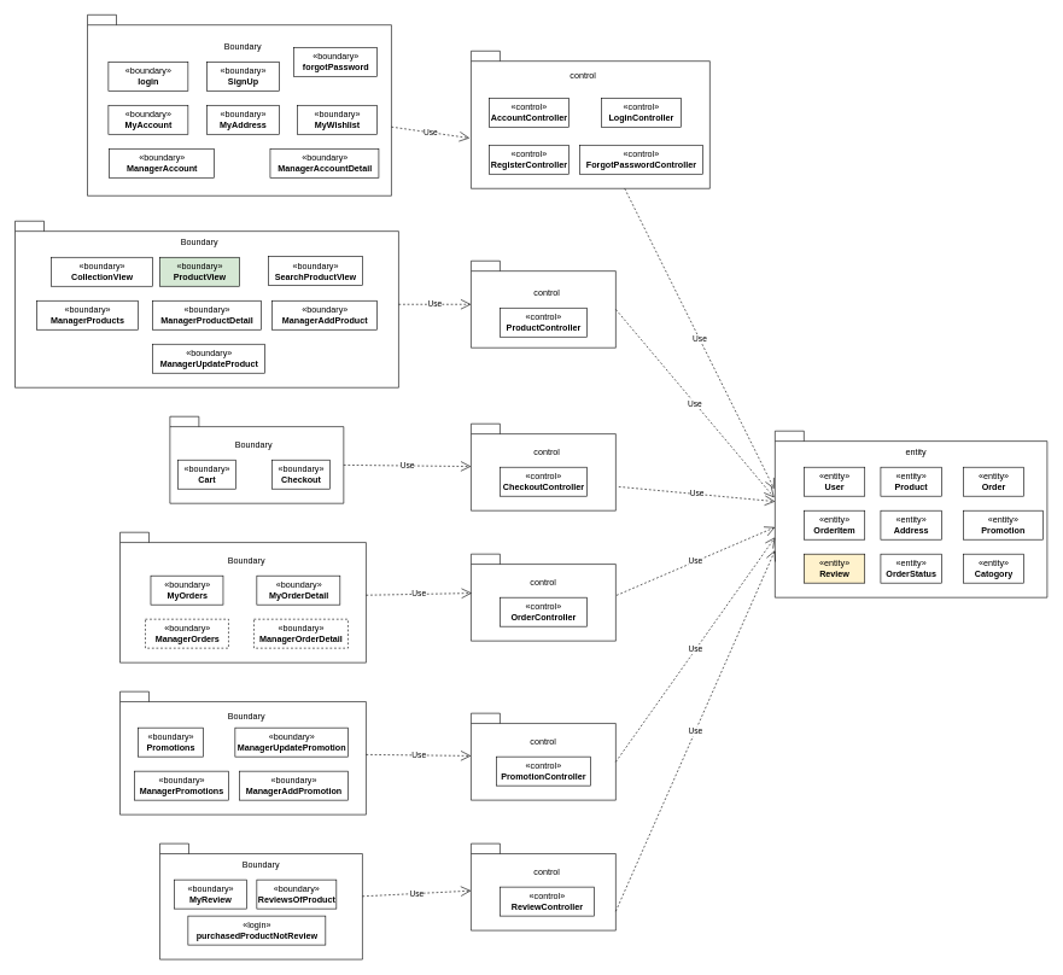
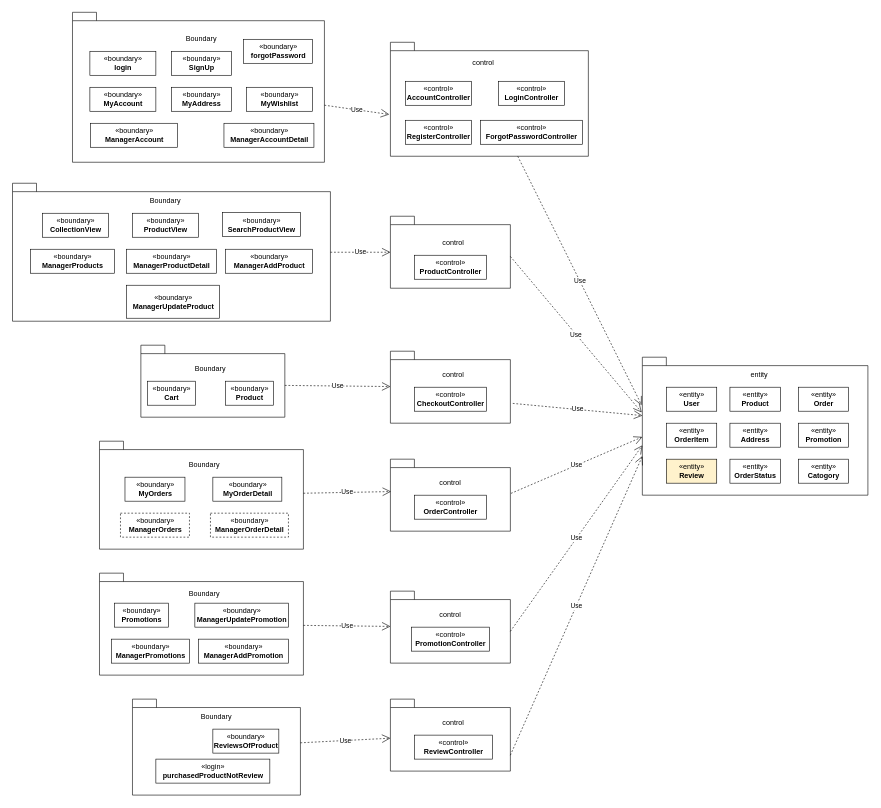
  <mxCell id="0" />
  <mxCell id="1" parent="0" />
  <mxCell id="2" value="" style="shape=folder;fontStyle=1;spacingTop=10;tabWidth=40;tabHeight=14;tabPosition=left;html=1;" vertex="1" parent="1"><mxGeometry x="120" y="20" width="420" height="250" as="geometry" /></mxCell>
  <mxCell id="3" value="«boundary»&lt;br&gt;&lt;b&gt;login&lt;/b&gt;" style="html=1;" vertex="1" parent="1"><mxGeometry x="149" y="85" width="110" height="40" as="geometry" /></mxCell>
  <mxCell id="4" value="«boundary»&lt;br&gt;&lt;b&gt;SignUp&lt;/b&gt;" style="html=1;" vertex="1" parent="1"><mxGeometry x="285" y="85" width="100" height="40" as="geometry" /></mxCell>
  <mxCell id="5" value="«boundary»&lt;br&gt;&lt;b&gt;forgotPassword&lt;/b&gt;" style="html=1;" vertex="1" parent="1"><mxGeometry x="405" y="65" width="115" height="40" as="geometry" /></mxCell>
  <mxCell id="6" value="«boundary»&lt;br&gt;&lt;b&gt;MyAccount&lt;/b&gt;" style="html=1;" vertex="1" parent="1"><mxGeometry x="149" y="145" width="110" height="40" as="geometry" /></mxCell>
  <mxCell id="7" value="" style="shape=folder;fontStyle=1;spacingTop=10;tabWidth=40;tabHeight=14;tabPosition=left;html=1;" vertex="1" parent="1"><mxGeometry x="650" y="70" width="330" height="190" as="geometry" /></mxCell>
  <mxCell id="8" value="«control»&lt;br&gt;&lt;b&gt;AccountController&lt;/b&gt;" style="html=1;" vertex="1" parent="1"><mxGeometry x="675" y="135" width="110" height="40" as="geometry" /></mxCell>
  <mxCell id="9" value="«control»&lt;br&gt;&lt;b&gt;LoginController&lt;/b&gt;" style="html=1;" vertex="1" parent="1"><mxGeometry x="830" y="135" width="110" height="40" as="geometry" /></mxCell>
  <mxCell id="10" value="«control»&lt;br&gt;&lt;b&gt;RegisterController&lt;/b&gt;" style="html=1;" vertex="1" parent="1"><mxGeometry x="675" y="200" width="110" height="40" as="geometry" /></mxCell>
  <mxCell id="11" value="«control»&lt;br&gt;&lt;b&gt;ForgotPasswordController&lt;/b&gt;" style="html=1;" vertex="1" parent="1"><mxGeometry x="800" y="200" width="170" height="40" as="geometry" /></mxCell>
  <mxCell id="12" value="" style="shape=folder;fontStyle=1;spacingTop=10;tabWidth=40;tabHeight=14;tabPosition=left;html=1;" vertex="1" parent="1"><mxGeometry x="20" y="305" width="530" height="230" as="geometry" /></mxCell>
  <mxCell id="13" value="" style="shape=folder;fontStyle=1;spacingTop=10;tabWidth=40;tabHeight=14;tabPosition=left;html=1;" vertex="1" parent="1"><mxGeometry x="650" y="360" width="200" height="120" as="geometry" /></mxCell>
- <mxCell id="14" value="«boundary»&lt;br&gt;&lt;b&gt;CollectionView&lt;/b&gt;" style="html=1;" vertex="1" parent="1"><mxGeometry x="70" y="355" width="140" height="40" as="geometry" /></mxCell>
- <mxCell id="15" value="«boundary»&lt;br&gt;&lt;b&gt;ProductView&lt;/b&gt;" style="html=1;fillColor=#d5e8d4;" vertex="1" parent="1"><mxGeometry x="220" y="355" width="110" height="40" as="geometry" /></mxCell>
+ <mxCell id="14" value="«boundary»&lt;br&gt;&lt;b&gt;CollectionView&lt;/b&gt;" style="html=1;" vertex="1" parent="1"><mxGeometry x="70" y="355" width="110" height="40" as="geometry" /></mxCell>
+ <mxCell id="15" value="«boundary»&lt;br&gt;&lt;b&gt;ProductView&lt;/b&gt;" style="html=1;" vertex="1" parent="1"><mxGeometry x="220" y="355" width="110" height="40" as="geometry" /></mxCell>
  <mxCell id="16" value="«boundary»&lt;br&gt;&lt;b&gt;SearchProductView&lt;/b&gt;" style="html=1;" vertex="1" parent="1"><mxGeometry x="370" y="354" width="130" height="40" as="geometry" /></mxCell>
  <mxCell id="17" value="«boundary»&lt;br&gt;&lt;b&gt;ManagerAccount&lt;/b&gt;" style="html=1;" vertex="1" parent="1"><mxGeometry x="150" y="205" width="145" height="40" as="geometry" /></mxCell>
  <mxCell id="18" value="«boundary»&lt;br&gt;&lt;b&gt;ManagerAccountDetail&lt;/b&gt;" style="html=1;" vertex="1" parent="1"><mxGeometry x="372.5" y="205" width="150" height="40" as="geometry" /></mxCell>
  <mxCell id="19" value="«boundary»&lt;br&gt;&lt;b&gt;MyAddress&lt;/b&gt;" style="html=1;" vertex="1" parent="1"><mxGeometry x="285" y="145" width="100" height="40" as="geometry" /></mxCell>
  <mxCell id="20" value="«boundary»&lt;br&gt;&lt;b&gt;MyWishlist&lt;/b&gt;" style="html=1;" vertex="1" parent="1"><mxGeometry x="410" y="145" width="110" height="40" as="geometry" /></mxCell>
  <mxCell id="21" value="«boundary»&lt;br&gt;&lt;b&gt;ManagerProducts&lt;/b&gt;" style="html=1;" vertex="1" parent="1"><mxGeometry x="50" y="415" width="140" height="40" as="geometry" /></mxCell>
  <mxCell id="22" value="«boundary»&lt;br&gt;&lt;b&gt;ManagerProductDetail&lt;/b&gt;" style="html=1;" vertex="1" parent="1"><mxGeometry x="210" y="415" width="150" height="40" as="geometry" /></mxCell>
  <mxCell id="23" value="«boundary»&lt;br&gt;&lt;b&gt;ManagerAddProduct&lt;/b&gt;" style="html=1;" vertex="1" parent="1"><mxGeometry x="375" y="415" width="145" height="40" as="geometry" /></mxCell>
  <mxCell id="24" value="" style="shape=folder;fontStyle=1;spacingTop=10;tabWidth=40;tabHeight=14;tabPosition=left;html=1;" vertex="1" parent="1"><mxGeometry x="234" y="575" width="240" height="120" as="geometry" /></mxCell>
  <mxCell id="25" value="«boundary»&lt;br&gt;&lt;b&gt;Cart&lt;/b&gt;" style="html=1;" vertex="1" parent="1"><mxGeometry x="245" y="635" width="80" height="40" as="geometry" /></mxCell>
- <mxCell id="26" value="«boundary»&lt;br&gt;&lt;b&gt;Checkout&lt;/b&gt;" style="html=1;" vertex="1" parent="1"><mxGeometry x="375" y="635" width="80" height="40" as="geometry" /></mxCell>
+ <mxCell id="26" value="«boundary»&lt;br&gt;&lt;b&gt;Product&lt;/b&gt;" style="html=1;" vertex="1" parent="1"><mxGeometry x="375" y="635" width="80" height="40" as="geometry" /></mxCell>
  <mxCell id="27" value="" style="shape=folder;fontStyle=1;spacingTop=10;tabWidth=40;tabHeight=14;tabPosition=left;html=1;" vertex="1" parent="1"><mxGeometry x="165" y="735" width="340" height="180" as="geometry" /></mxCell>
  <mxCell id="28" value="«boundary»&lt;br&gt;&lt;b&gt;MyOrderDetail&lt;/b&gt;" style="html=1;" vertex="1" parent="1"><mxGeometry x="354" y="795" width="115" height="40" as="geometry" /></mxCell>
  <mxCell id="29" value="«boundary»&lt;br&gt;&lt;b&gt;MyOrders&lt;/b&gt;" style="html=1;" vertex="1" parent="1"><mxGeometry x="207.5" y="795" width="100" height="40" as="geometry" /></mxCell>
  <mxCell id="30" value="«boundary»&lt;br&gt;&lt;b&gt;ManagerOrders&lt;/b&gt;" style="html=1;dashed=1;" vertex="1" parent="1"><mxGeometry x="200" y="855" width="115" height="40" as="geometry" /></mxCell>
  <mxCell id="31" value="«boundary»&lt;br&gt;&lt;b&gt;ManagerOrderDetail&lt;/b&gt;" style="html=1;dashed=1;" vertex="1" parent="1"><mxGeometry x="350" y="855" width="130" height="40" as="geometry" /></mxCell>
  <mxCell id="32" value="" style="shape=folder;fontStyle=1;spacingTop=10;tabWidth=40;tabHeight=14;tabPosition=left;html=1;" vertex="1" parent="1"><mxGeometry x="165" y="955" width="340" height="170" as="geometry" /></mxCell>
  <mxCell id="33" value="«boundary»&lt;br&gt;&lt;b&gt;ManagerPromotions&lt;/b&gt;" style="html=1;" vertex="1" parent="1"><mxGeometry x="185" y="1065" width="130" height="40" as="geometry" /></mxCell>
  <mxCell id="34" value="«boundary»&lt;br&gt;&lt;b&gt;Promotions&lt;/b&gt;" style="html=1;" vertex="1" parent="1"><mxGeometry x="190" y="1005" width="90" height="40" as="geometry" /></mxCell>
  <mxCell id="35" value="«boundary»&lt;br&gt;&lt;b&gt;ManagerAddPromotion&lt;/b&gt;" style="html=1;" vertex="1" parent="1"><mxGeometry x="330" y="1065" width="150" height="40" as="geometry" /></mxCell>
  <mxCell id="36" value="«control»&lt;br&gt;&lt;b&gt;ProductController&lt;/b&gt;" style="html=1;" vertex="1" parent="1"><mxGeometry x="690" y="425" width="120" height="40" as="geometry" /></mxCell>
  <mxCell id="37" value="" style="shape=folder;fontStyle=1;spacingTop=10;tabWidth=40;tabHeight=14;tabPosition=left;html=1;" vertex="1" parent="1"><mxGeometry x="650" y="585" width="200" height="120" as="geometry" /></mxCell>
  <mxCell id="38" value="«control»&lt;br&gt;&lt;b&gt;CheckoutController&lt;/b&gt;" style="html=1;" vertex="1" parent="1"><mxGeometry x="690" y="645" width="120" height="40" as="geometry" /></mxCell>
  <mxCell id="39" value="" style="shape=folder;fontStyle=1;spacingTop=10;tabWidth=40;tabHeight=14;tabPosition=left;html=1;" vertex="1" parent="1"><mxGeometry x="220" y="1165" width="280" height="160" as="geometry" /></mxCell>
  <mxCell id="40" value="«boundary»&lt;br&gt;&lt;b&gt;ManagerUpdatePromotion&lt;/b&gt;" style="html=1;" vertex="1" parent="1"><mxGeometry x="324" y="1005" width="156" height="40" as="geometry" /></mxCell>
- <mxCell id="41" value="«boundary»&lt;br&gt;&lt;b&gt;MyReview&lt;/b&gt;" style="html=1;" vertex="1" parent="1"><mxGeometry x="240" y="1215" width="100" height="40" as="geometry" /></mxCell>
  <mxCell id="42" value="«boundary»&lt;br&gt;&lt;b&gt;ReviewsOfProduct&lt;/b&gt;" style="html=1;" vertex="1" parent="1"><mxGeometry x="354" y="1215" width="110" height="40" as="geometry" /></mxCell>
- <mxCell id="43" value="«boundary»&lt;br&gt;&lt;b&gt;ManagerUpdateProduct&lt;/b&gt;" style="html=1;" vertex="1" parent="1"><mxGeometry x="210" y="475" width="155" height="40" as="geometry" /></mxCell>
+ <mxCell id="43" value="«boundary»&lt;br&gt;&lt;b&gt;ManagerUpdateProduct&lt;/b&gt;" style="html=1;" vertex="1" parent="1"><mxGeometry x="210" y="475" width="155" height="55" as="geometry" /></mxCell>
  <mxCell id="44" value="" style="shape=folder;fontStyle=1;spacingTop=10;tabWidth=40;tabHeight=14;tabPosition=left;html=1;" vertex="1" parent="1"><mxGeometry x="650" y="765" width="200" height="120" as="geometry" /></mxCell>
  <mxCell id="45" value="«control»&lt;br&gt;&lt;b&gt;OrderController&lt;/b&gt;" style="html=1;" vertex="1" parent="1"><mxGeometry x="690" y="825" width="120" height="40" as="geometry" /></mxCell>
  <mxCell id="46" value="" style="shape=folder;fontStyle=1;spacingTop=10;tabWidth=40;tabHeight=14;tabPosition=left;html=1;" vertex="1" parent="1"><mxGeometry x="650" y="985" width="200" height="120" as="geometry" /></mxCell>
  <mxCell id="47" value="«control»&lt;br&gt;&lt;b&gt;PromotionController&lt;/b&gt;" style="html=1;" vertex="1" parent="1"><mxGeometry x="685" y="1045" width="130" height="40" as="geometry" /></mxCell>
  <mxCell id="48" value="" style="shape=folder;fontStyle=1;spacingTop=10;tabWidth=40;tabHeight=14;tabPosition=left;html=1;" vertex="1" parent="1"><mxGeometry x="650" y="1165" width="200" height="120" as="geometry" /></mxCell>
  <mxCell id="49" value="«control»&lt;br&gt;&lt;b&gt;ReviewController&lt;/b&gt;" style="html=1;" vertex="1" parent="1"><mxGeometry x="690" y="1225" width="130" height="40" as="geometry" /></mxCell>
  <mxCell id="50" value="«login»&lt;br&gt;&lt;b&gt;purchasedProductNotReview&lt;/b&gt;" style="html=1;" vertex="1" parent="1"><mxGeometry x="259" y="1265" width="190" height="40" as="geometry" /></mxCell>
  <mxCell id="51" value="&#10;&#10;&lt;span style=&quot;color: rgb(0, 0, 0); font-family: helvetica; font-size: 12px; font-style: normal; font-weight: 400; letter-spacing: normal; text-align: center; text-indent: 0px; text-transform: none; word-spacing: 0px; background-color: rgb(248, 249, 250); display: inline; float: none;&quot;&gt;control&lt;/span&gt;&#10;&#10;" style="shape=folder;fontStyle=1;spacingTop=10;tabWidth=40;tabHeight=14;tabPosition=left;html=1;" vertex="1" parent="1"><mxGeometry x="1070" y="595" width="376" height="230" as="geometry" /></mxCell>
  <mxCell id="52" value="«entity»&lt;br&gt;&lt;b&gt;User&lt;/b&gt;" style="html=1;" vertex="1" parent="1"><mxGeometry x="1110" y="645" width="84" height="40" as="geometry" /></mxCell>
  <mxCell id="53" value="«entity»&lt;br&gt;&lt;b&gt;Product&lt;/b&gt;" style="html=1;" vertex="1" parent="1"><mxGeometry x="1216" y="645" width="84" height="40" as="geometry" /></mxCell>
  <mxCell id="54" value="«entity»&lt;br&gt;&lt;b&gt;Order&lt;/b&gt;" style="html=1;" vertex="1" parent="1"><mxGeometry x="1330" y="645" width="84" height="40" as="geometry" /></mxCell>
  <mxCell id="55" value="«entity»&lt;br&gt;&lt;b&gt;OrderItem&lt;/b&gt;" style="html=1;" vertex="1" parent="1"><mxGeometry x="1110" y="705" width="84" height="40" as="geometry" /></mxCell>
  <mxCell id="56" value="«entity»&lt;br&gt;&lt;b&gt;Address&lt;/b&gt;" style="html=1;" vertex="1" parent="1"><mxGeometry x="1216" y="705" width="84" height="40" as="geometry" /></mxCell>
- <mxCell id="57" value="«entity»&lt;br&gt;&lt;b&gt;Promotion&lt;/b&gt;" style="html=1;" vertex="1" parent="1"><mxGeometry x="1330" y="705" width="110" height="40" as="geometry" /></mxCell>
+ <mxCell id="57" value="«entity»&lt;br&gt;&lt;b&gt;Promotion&lt;/b&gt;" style="html=1;" vertex="1" parent="1"><mxGeometry x="1330" y="705" width="84" height="40" as="geometry" /></mxCell>
  <mxCell id="58" value="«entity»&lt;br&gt;&lt;b&gt;Review&lt;/b&gt;" style="html=1;fillColor=#fff2cc;" vertex="1" parent="1"><mxGeometry x="1110" y="765" width="84" height="40" as="geometry" /></mxCell>
  <mxCell id="59" value="«entity»&lt;br&gt;&lt;b&gt;OrderStatus&lt;/b&gt;" style="html=1;" vertex="1" parent="1"><mxGeometry x="1216" y="765" width="84" height="40" as="geometry" /></mxCell>
  <mxCell id="60" value="«entity»&lt;br&gt;&lt;b&gt;Catogory&lt;/b&gt;" style="html=1;" vertex="1" parent="1"><mxGeometry x="1330" y="765" width="84" height="40" as="geometry" /></mxCell>
  <mxCell id="61" value="Boundary" style="text;html=1;strokeColor=none;fillColor=none;align=center;verticalAlign=middle;whiteSpace=wrap;rounded=0;" vertex="1" parent="1"><mxGeometry x="300" y="55" width="70" height="20" as="geometry" /></mxCell>
  <mxCell id="62" value="Boundary" style="text;html=1;strokeColor=none;fillColor=none;align=center;verticalAlign=middle;whiteSpace=wrap;rounded=0;" vertex="1" parent="1"><mxGeometry x="240" y="325" width="70" height="20" as="geometry" /></mxCell>
  <mxCell id="63" value="Boundary" style="text;html=1;strokeColor=none;fillColor=none;align=center;verticalAlign=middle;whiteSpace=wrap;rounded=0;" vertex="1" parent="1"><mxGeometry x="315" y="605" width="70" height="20" as="geometry" /></mxCell>
  <mxCell id="64" value="Boundary" style="text;html=1;strokeColor=none;fillColor=none;align=center;verticalAlign=middle;whiteSpace=wrap;rounded=0;" vertex="1" parent="1"><mxGeometry x="305" y="765" width="70" height="20" as="geometry" /></mxCell>
  <mxCell id="65" value="Boundary" style="text;html=1;strokeColor=none;fillColor=none;align=center;verticalAlign=middle;whiteSpace=wrap;rounded=0;" vertex="1" parent="1"><mxGeometry x="305" y="979" width="70" height="20" as="geometry" /></mxCell>
  <mxCell id="66" value="Boundary" style="text;html=1;strokeColor=none;fillColor=none;align=center;verticalAlign=middle;whiteSpace=wrap;rounded=0;" vertex="1" parent="1"><mxGeometry x="325" y="1185" width="70" height="20" as="geometry" /></mxCell>
  <mxCell id="67" value="control" style="text;html=1;strokeColor=none;fillColor=none;align=center;verticalAlign=middle;whiteSpace=wrap;rounded=0;" vertex="1" parent="1"><mxGeometry x="770" y="95" width="70" height="20" as="geometry" /></mxCell>
  <mxCell id="68" value="control" style="text;html=1;strokeColor=none;fillColor=none;align=center;verticalAlign=middle;whiteSpace=wrap;rounded=0;" vertex="1" parent="1"><mxGeometry x="720" y="394" width="70" height="20" as="geometry" /></mxCell>
  <mxCell id="69" value="control" style="text;html=1;strokeColor=none;fillColor=none;align=center;verticalAlign=middle;whiteSpace=wrap;rounded=0;" vertex="1" parent="1"><mxGeometry x="720" y="615" width="70" height="20" as="geometry" /></mxCell>
  <mxCell id="70" value="control" style="text;html=1;strokeColor=none;fillColor=none;align=center;verticalAlign=middle;whiteSpace=wrap;rounded=0;" vertex="1" parent="1"><mxGeometry x="715" y="795" width="70" height="20" as="geometry" /></mxCell>
  <mxCell id="71" value="control" style="text;html=1;strokeColor=none;fillColor=none;align=center;verticalAlign=middle;whiteSpace=wrap;rounded=0;" vertex="1" parent="1"><mxGeometry x="715" y="1015" width="70" height="20" as="geometry" /></mxCell>
  <mxCell id="72" value="control" style="text;html=1;strokeColor=none;fillColor=none;align=center;verticalAlign=middle;whiteSpace=wrap;rounded=0;" vertex="1" parent="1"><mxGeometry x="720" y="1195" width="70" height="20" as="geometry" /></mxCell>
  <mxCell id="73" value="entity" style="text;html=1;strokeColor=none;fillColor=none;align=center;verticalAlign=middle;whiteSpace=wrap;rounded=0;" vertex="1" parent="1"><mxGeometry x="1230" y="615" width="70" height="20" as="geometry" /></mxCell>
  <mxCell id="74" value="Use" style="endArrow=open;endSize=12;dashed=1;html=1;entryX=-0.006;entryY=0.633;entryDx=0;entryDy=0;entryPerimeter=0;" edge="1" parent="1" source="2" target="7"><mxGeometry width="160" relative="1" as="geometry"><mxPoint x="450" y="225" as="sourcePoint" /><mxPoint x="610" y="225" as="targetPoint" /></mxGeometry></mxCell>
  <mxCell id="75" value="Use" style="endArrow=open;endSize=12;dashed=1;html=1;" edge="1" parent="1" source="12" target="13"><mxGeometry width="160" relative="1" as="geometry"><mxPoint x="510" y="315" as="sourcePoint" /><mxPoint x="670" y="315" as="targetPoint" /></mxGeometry></mxCell>
  <mxCell id="76" value="Use" style="endArrow=open;endSize=12;dashed=1;html=1;exitX=0;exitY=0;exitDx=240;exitDy=67;exitPerimeter=0;" edge="1" parent="1" source="24" target="37"><mxGeometry width="160" relative="1" as="geometry"><mxPoint x="510" y="515" as="sourcePoint" /><mxPoint x="580" y="655" as="targetPoint" /></mxGeometry></mxCell>
  <mxCell id="77" value="Use" style="endArrow=open;endSize=12;dashed=1;html=1;entryX=0.005;entryY=0.45;entryDx=0;entryDy=0;entryPerimeter=0;" edge="1" parent="1" source="27" target="44"><mxGeometry width="160" relative="1" as="geometry"><mxPoint x="510" y="815" as="sourcePoint" /><mxPoint x="620" y="815" as="targetPoint" /></mxGeometry></mxCell>
  <mxCell id="78" value="Use" style="endArrow=open;endSize=12;dashed=1;html=1;" edge="1" parent="1" source="32" target="46"><mxGeometry width="160" relative="1" as="geometry"><mxPoint x="510" y="1015" as="sourcePoint" /><mxPoint x="600" y="1015" as="targetPoint" /></mxGeometry></mxCell>
  <mxCell id="79" value="Use" style="endArrow=open;endSize=12;dashed=1;html=1;" edge="1" parent="1" source="39" target="48"><mxGeometry width="160" relative="1" as="geometry"><mxPoint x="510" y="1315" as="sourcePoint" /><mxPoint x="670" y="1315" as="targetPoint" /></mxGeometry></mxCell>
  <mxCell id="80" value="Use" style="endArrow=open;endSize=12;dashed=1;html=1;entryX=-0.003;entryY=0.4;entryDx=0;entryDy=0;entryPerimeter=0;exitX=0;exitY=0;exitDx=200;exitDy=67;exitPerimeter=0;" edge="1" parent="1" source="13" target="51"><mxGeometry width="160" relative="1" as="geometry"><mxPoint x="560" y="430" as="sourcePoint" /><mxPoint x="660" y="430" as="targetPoint" /></mxGeometry></mxCell>
  <mxCell id="81" value="Use" style="endArrow=open;endSize=12;dashed=1;html=1;exitX=1.02;exitY=0.725;exitDx=0;exitDy=0;exitPerimeter=0;" edge="1" parent="1" source="37" target="51"><mxGeometry width="160" relative="1" as="geometry"><mxPoint x="550" y="615" as="sourcePoint" /><mxPoint x="710" y="615" as="targetPoint" /></mxGeometry></mxCell>
  <mxCell id="82" value="Use" style="endArrow=open;endSize=12;dashed=1;html=1;exitX=1.005;exitY=0.475;exitDx=0;exitDy=0;exitPerimeter=0;entryX=0;entryY=0.578;entryDx=0;entryDy=0;entryPerimeter=0;" edge="1" parent="1" source="44" target="51"><mxGeometry width="160" relative="1" as="geometry"><mxPoint x="550" y="715" as="sourcePoint" /><mxPoint x="710" y="715" as="targetPoint" /></mxGeometry></mxCell>
  <mxCell id="83" value="Use" style="endArrow=open;endSize=12;dashed=1;html=1;exitX=0;exitY=0;exitDx=200;exitDy=67;exitPerimeter=0;entryX=0;entryY=0.639;entryDx=0;entryDy=0;entryPerimeter=0;" edge="1" parent="1" source="46" target="51"><mxGeometry width="160" relative="1" as="geometry"><mxPoint x="550" y="915" as="sourcePoint" /><mxPoint x="710" y="915" as="targetPoint" /></mxGeometry></mxCell>
  <mxCell id="84" value="Use" style="endArrow=open;endSize=12;dashed=1;html=1;entryX=0;entryY=0.717;entryDx=0;entryDy=0;entryPerimeter=0;exitX=0;exitY=0;exitDx=200;exitDy=93.5;exitPerimeter=0;" edge="1" parent="1" source="48" target="51"><mxGeometry width="160" relative="1" as="geometry"><mxPoint x="550" y="1115" as="sourcePoint" /><mxPoint x="710" y="1115" as="targetPoint" /></mxGeometry></mxCell>
  <mxCell id="85" value="Use" style="endArrow=open;endSize=12;dashed=1;html=1;entryX=-0.003;entryY=0.348;entryDx=0;entryDy=0;entryPerimeter=0;" edge="1" parent="1" source="7" target="51"><mxGeometry width="160" relative="1" as="geometry"><mxPoint x="860" y="437" as="sourcePoint" /><mxPoint x="1050" y="615" as="targetPoint" /></mxGeometry></mxCell>
